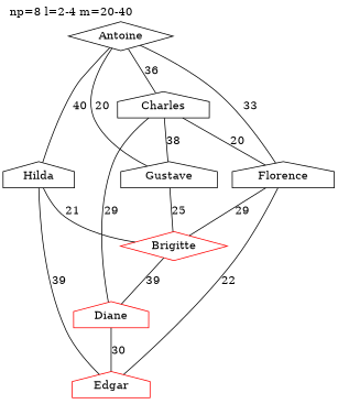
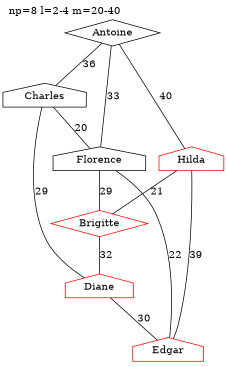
  graph {
    label="np=8 l=2-4 m=20-40"
    labeljust=l
    labelloc=t
    node [color=black shape=house]
    Antoine [shape=diamond]
-   Hilda
+   Hilda [color=red]
    Charles
-   Gustave
    Florence
    Brigitte [color=red shape=diamond]
    Edgar [color=red]
    Diane [color=red]
    Antoine -- Hilda [label=40]
    Antoine -- Charles [label=36]
-   Antoine -- Gustave [label=20]
    Antoine -- Florence [label=33]
    Hilda -- Brigitte [label=21]
    Hilda -- Edgar [label=39]
-   Charles -- Gustave [label=38]
    Charles -- Florence [label=20]
    Charles -- Diane [label=29]
-   Gustave -- Brigitte [label=25]
    Florence -- Brigitte [label=29]
    Florence -- Edgar [label=22]
-   Brigitte -- Diane [label=39]
+   Brigitte -- Diane [label=32]
    Diane -- Edgar [label=30]
  }
